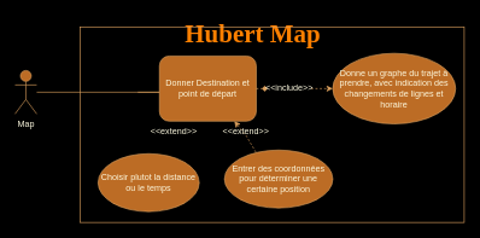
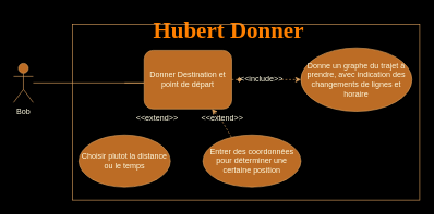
  <mxCell id="0" />
  <mxCell id="1" parent="0" />
  <mxCell id="2" style="edgeStyle=orthogonalEdgeStyle;rounded=0;orthogonalLoop=1;jettySize=auto;html=1;labelBackgroundColor=#283618;strokeColor=#DDA15E;fontColor=#FEFAE0;endArrow=none;endFill=0;" parent="1" source="3" edge="1"><mxGeometry relative="1" as="geometry"><mxPoint x="190" y="127" as="targetPoint" /><Array as="points"><mxPoint x="220" y="127" /></Array></mxGeometry></mxCell>
- <mxCell id="3" value="Map" style="shape=umlActor;verticalLabelPosition=bottom;verticalAlign=top;html=1;outlineConnect=0;fillColor=#BC6C25;strokeColor=#DDA15E;fontColor=#FEFAE0;" parent="1" vertex="1"><mxGeometry x="20" y="97" width="30" height="60" as="geometry" /></mxCell>
+ <mxCell id="3" value="Bob" style="shape=umlActor;verticalLabelPosition=bottom;verticalAlign=top;html=1;outlineConnect=0;fillColor=#BC6C25;strokeColor=#DDA15E;fontColor=#FEFAE0;" parent="1" vertex="1"><mxGeometry x="20" y="97" width="30" height="60" as="geometry" /></mxCell>
  <mxCell id="4" style="edgeStyle=orthogonalEdgeStyle;rounded=0;orthogonalLoop=1;jettySize=auto;html=1;exitX=1;exitY=0.5;exitDx=0;exitDy=0;entryX=0;entryY=0.5;entryDx=0;entryDy=0;labelBackgroundColor=#283618;strokeColor=#DDA15E;fontColor=#FEFAE0;endArrow=classic;endFill=1;dashed=1;startArrow=none;" parent="1" source="12" target="10" edge="1"><mxGeometry relative="1" as="geometry"><mxPoint x="354" y="127" as="sourcePoint" /><mxPoint x="425" y="127" as="targetPoint" /></mxGeometry></mxCell>
- <mxCell id="5" value="Choisir plutot la distance ou le temps" style="ellipse;whiteSpace=wrap;html=1;fillColor=#BC6C25;strokeColor=#DDA15E;fontColor=#FEFAE0;" parent="1" vertex="1"><mxGeometry x="135" y="212" width="140" height="80" as="geometry" /></mxCell>
+ <mxCell id="5" value="Choisir plutot la distance ou le temps" style="ellipse;whiteSpace=wrap;html=1;fillColor=#BC6C25;strokeColor=#DDA15E;fontColor=#FEFAE0;" parent="1" vertex="1"><mxGeometry x="120" y="207" width="140" height="80" as="geometry" /></mxCell>
  <mxCell id="6" value="Entrer des coordonnées pour déterminer une certaine position" style="ellipse;whiteSpace=wrap;html=1;fillColor=#BC6C25;strokeColor=#DDA15E;fontColor=#FEFAE0;" parent="1" vertex="1"><mxGeometry x="310" y="207" width="150" height="80" as="geometry" /></mxCell>
  <mxCell id="7" value="" style="endArrow=classic;html=1;rounded=0;exitX=0.29;exitY=0.036;exitDx=0;exitDy=0;labelBackgroundColor=#283618;strokeColor=#DDA15E;fontColor=#FEFAE0;dashed=1;exitPerimeter=0;" parent="1" source="6" target="9" edge="1"><mxGeometry width="50" height="50" relative="1" as="geometry"><mxPoint x="210" y="357" as="sourcePoint" /><mxPoint x="294" y="157" as="targetPoint" /><Array as="points"><mxPoint x="340" y="187" /></Array></mxGeometry></mxCell>
- <mxCell id="8" value="&lt;h1 style=&quot;font-size: 35px;&quot;&gt;&lt;font style=&quot;font-size: 35px;&quot; face=&quot;Verdana&quot; color=&quot;#FF8000&quot;&gt;Hubert Map&lt;/font&gt;&lt;/h1&gt;" style="text;html=1;strokeColor=none;fillColor=none;align=center;verticalAlign=middle;whiteSpace=wrap;rounded=0;sketch=0;fontColor=#FEFAE0;" parent="1" vertex="1"><mxGeometry x="178.5" y="20" width="341" height="52" as="geometry" /></mxCell>
+ <mxCell id="8" value="&lt;h1 style=&quot;font-size: 35px;&quot;&gt;&lt;font style=&quot;font-size: 35px;&quot; face=&quot;Verdana&quot; color=&quot;#FF8000&quot;&gt;Hubert Donner&lt;/font&gt;&lt;/h1&gt;" style="text;html=1;strokeColor=none;fillColor=none;align=center;verticalAlign=middle;whiteSpace=wrap;rounded=0;sketch=0;fontColor=#FEFAE0;" parent="1" vertex="1"><mxGeometry x="178.5" y="20" width="341" height="52" as="geometry" /></mxCell>
  <mxCell id="9" value="Donner Destination et point de départ" style="whiteSpace=wrap;html=1;fillColor=#BC6C25;strokeColor=#DDA15E;fontColor=#FEFAE0;rounded=1;" parent="1" vertex="1"><mxGeometry x="220" y="77" width="134" height="90" as="geometry" /></mxCell>
  <mxCell id="10" value="Donne un graphe du trajet à prendre, avec indication des changements de lignes et horaire" style="ellipse;whiteSpace=wrap;html=1;fillColor=#BC6C25;strokeColor=#DDA15E;fontColor=#FEFAE0;" parent="1" vertex="1"><mxGeometry x="460" y="73.25" width="170" height="97.5" as="geometry" /></mxCell>
  <mxCell id="11" value="" style="edgeStyle=orthogonalEdgeStyle;rounded=0;orthogonalLoop=1;jettySize=auto;html=1;exitX=1;exitY=0.5;exitDx=0;exitDy=0;entryX=0;entryY=0.5;entryDx=0;entryDy=0;labelBackgroundColor=#283618;strokeColor=#DDA15E;fontColor=#FEFAE0;endArrow=diamond;endFill=1;dashed=1;" parent="1" source="9" target="12" edge="1"><mxGeometry relative="1" as="geometry"><mxPoint x="354" y="127" as="sourcePoint" /><mxPoint x="453" y="127" as="targetPoint" /></mxGeometry></mxCell>
  <mxCell id="12" value="&amp;lt;&amp;lt;include&amp;gt;&amp;gt;" style="text;html=1;strokeColor=none;fillColor=none;align=center;verticalAlign=middle;whiteSpace=wrap;rounded=0;fontColor=#FEFAE0;" parent="1" vertex="1"><mxGeometry x="370" y="107" width="60" height="30" as="geometry" /></mxCell>
  <mxCell id="13" value="&amp;lt;&amp;lt;extend&amp;gt;&amp;gt;" style="text;html=1;strokeColor=none;fillColor=none;align=center;verticalAlign=middle;whiteSpace=wrap;rounded=0;fontColor=#FEFAE0;" parent="1" vertex="1"><mxGeometry x="310" y="167" width="60" height="30" as="geometry" /></mxCell>
  <mxCell id="14" value="&amp;lt;&amp;lt;extend&amp;gt;&amp;gt;" style="text;html=1;strokeColor=none;fillColor=none;align=center;verticalAlign=middle;whiteSpace=wrap;rounded=0;fontColor=#FEFAE0;" parent="1" vertex="1"><mxGeometry x="210" y="167" width="60" height="30" as="geometry" /></mxCell>
  <mxCell id="15" value="" style="rounded=0;whiteSpace=wrap;html=1;fillColor=none;strokeColor=#DDA15E;" parent="1" vertex="1"><mxGeometry x="110" y="37" width="532" height="270" as="geometry" /></mxCell>
